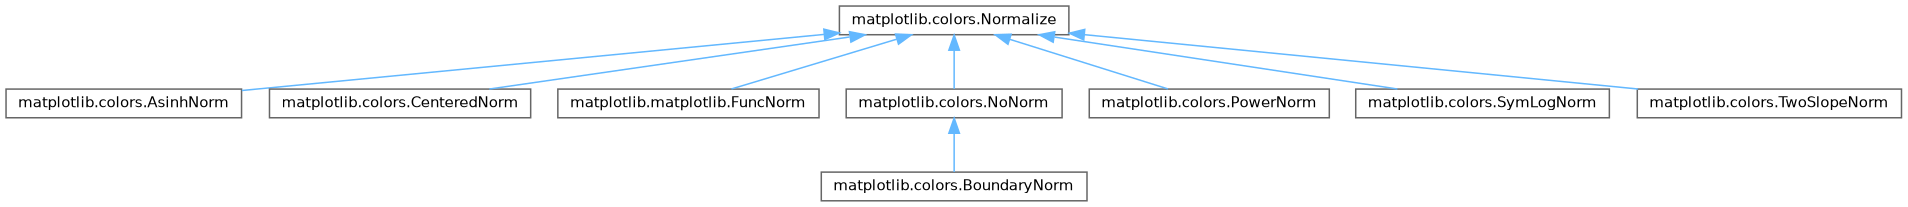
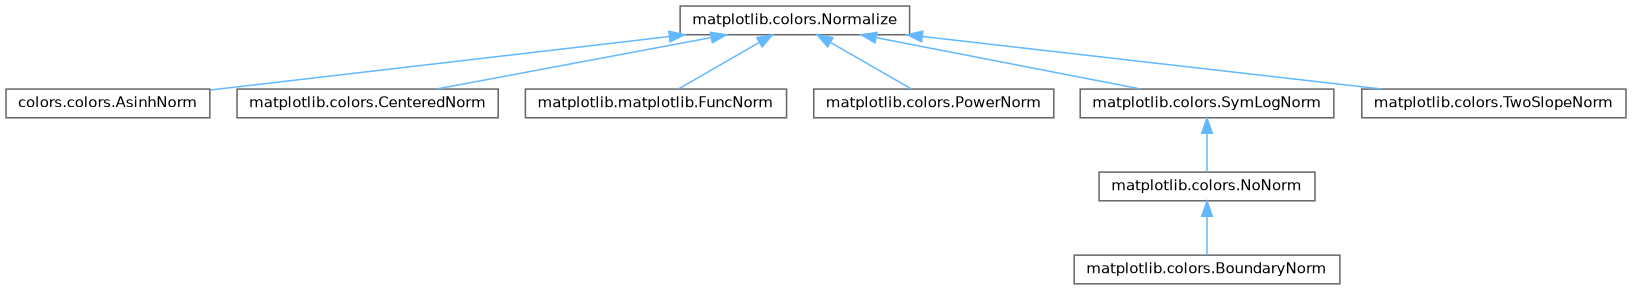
  digraph {
    rankdir=TB
    node [color=grey40 fillcolor=white fontname=Helvetica fontsize=10 shape=box style=filled]
    edge [color=steelblue1 dir=back fontname=Helvetica fontsize=10 labelfontname=Helvetica labelfontsize=10 style=solid]
    n1 [height=0.2 label="matplotlib.colors.Normalize" width=0.4]
-   n2 [height=0.2 label="matplotlib.colors.AsinhNorm" width=0.4]
+   n2 [height=0.2 label="colors.colors.AsinhNorm" width=0.4]
    n3 [height=0.2 label="matplotlib.colors.CenteredNorm" width=0.4]
    n4 [height=0.2 label="matplotlib.matplotlib.FuncNorm" width=0.4]
    n5 [height=0.2 label="matplotlib.colors.NoNorm" width=0.4]
    n6 [height=0.2 label="matplotlib.colors.PowerNorm" width=0.4]
    n7 [height=0.2 label="matplotlib.colors.SymLogNorm" width=0.4]
    n8 [height=0.2 label="matplotlib.colors.TwoSlopeNorm" width=0.4]
    n9 [height=0.2 label="matplotlib.colors.BoundaryNorm" width=0.4]
    n1 -> n2
    n1 -> n3
    n1 -> n4
-   n1 -> n5
+   n7 -> n5
    n1 -> n6
    n1 -> n7
    n1 -> n8
    n5 -> n9
  }
